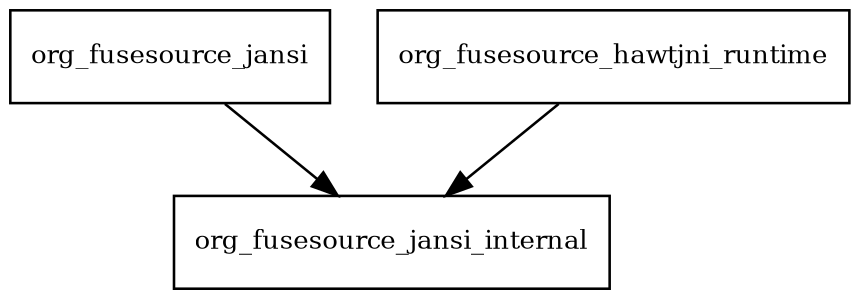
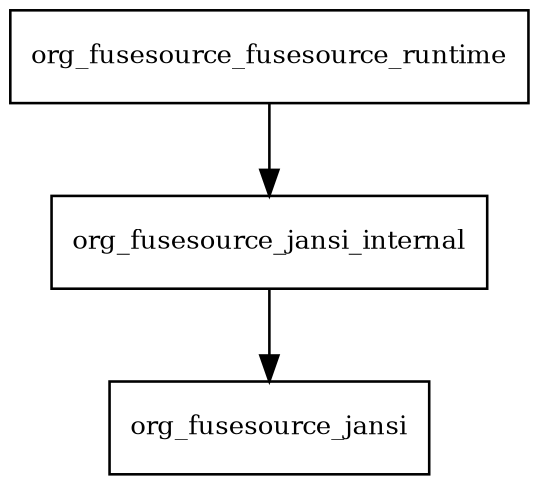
  digraph {
    node [fontsize=10.0 shape=box]
    org_fusesource_jansi
    org_fusesource_jansi_internal
-   org_fusesource_hawtjni_runtime
-   org_fusesource_jansi -> org_fusesource_jansi_internal
+   org_fusesource_hawtjni_runtime [label=org_fusesource_fusesource_runtime]
+   org_fusesource_jansi_internal -> org_fusesource_jansi
    org_fusesource_hawtjni_runtime -> org_fusesource_jansi_internal
  }
